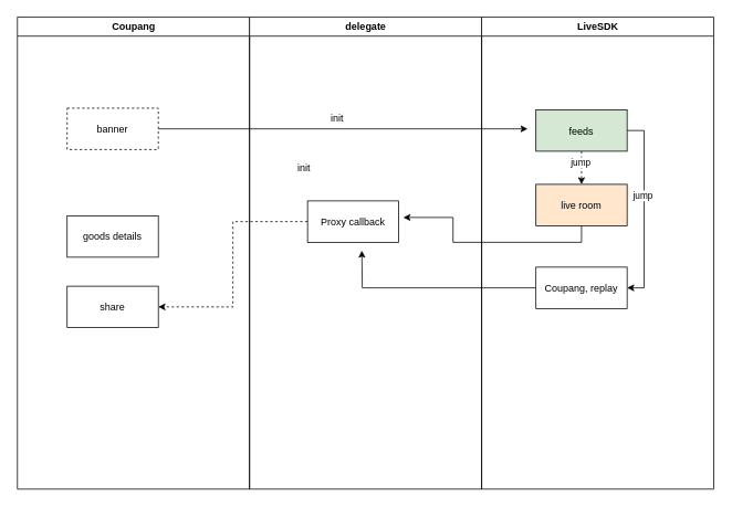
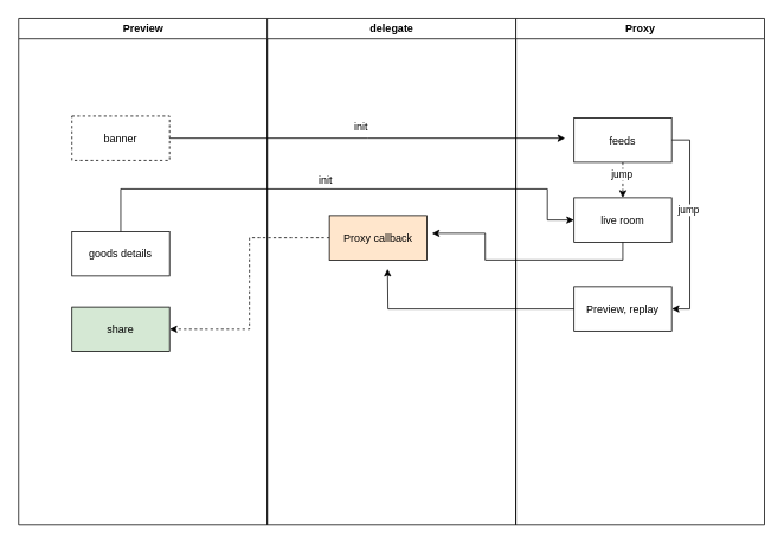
  <mxCell id="0" />
  <mxCell id="1" parent="0" />
- <mxCell id="2" value="Coupang" style="swimlane;whiteSpace=wrap" parent="1" vertex="1"><mxGeometry x="20.5" y="20" width="280" height="570" as="geometry" /></mxCell>
+ <mxCell id="2" value="Preview" style="swimlane;whiteSpace=wrap" parent="1" vertex="1"><mxGeometry x="20.5" y="20" width="280" height="570" as="geometry" /></mxCell>
  <mxCell id="3" value="banner" style="dashed=1;" parent="2" vertex="1"><mxGeometry x="60" y="110" width="110" height="50" as="geometry" /></mxCell>
  <mxCell id="4" value="goods details" style="" parent="2" vertex="1"><mxGeometry x="60" y="240" width="110" height="50" as="geometry" /></mxCell>
- <mxCell id="5" value="share" style="" parent="2" vertex="1"><mxGeometry x="60" y="325" width="110" height="50" as="geometry" /></mxCell>
+ <mxCell id="5" value="share" style="fillColor=#d5e8d4;" parent="2" vertex="1"><mxGeometry x="60" y="325" width="110" height="50" as="geometry" /></mxCell>
  <mxCell id="6" value="delegate" style="swimlane;whiteSpace=wrap" parent="1" vertex="1"><mxGeometry x="300.5" y="20" width="280" height="570" as="geometry" /></mxCell>
- <mxCell id="7" value="Proxy callback" style="verticalAlign=middle;align=center;" parent="6" vertex="1"><mxGeometry x="70" y="222" width="110" height="50" as="geometry" /></mxCell>
- <mxCell id="8" value="LiveSDK" style="swimlane;whiteSpace=wrap" parent="1" vertex="1"><mxGeometry x="580.5" y="20" width="280" height="570" as="geometry" /></mxCell>
+ <mxCell id="7" value="Proxy callback" style="verticalAlign=middle;align=center;fillColor=#ffe6cc;" parent="6" vertex="1"><mxGeometry x="70" y="222" width="110" height="50" as="geometry" /></mxCell>
+ <mxCell id="8" value="Proxy" style="swimlane;whiteSpace=wrap" parent="1" vertex="1"><mxGeometry x="580.5" y="20" width="280" height="570" as="geometry" /></mxCell>
  <mxCell id="9" style="edgeStyle=orthogonalEdgeStyle;rounded=0;orthogonalLoop=1;jettySize=auto;html=1;entryX=0.5;entryY=0;entryDx=0;entryDy=0;dashed=1;" edge="1" parent="8" source="13" target="14"><mxGeometry relative="1" as="geometry" /></mxCell>
  <mxCell id="10" value="jump" style="edgeLabel;html=1;align=center;verticalAlign=middle;resizable=0;points=[];" vertex="1" connectable="0" parent="9"><mxGeometry x="-0.35" y="-2" relative="1" as="geometry"><mxPoint as="offset" /></mxGeometry></mxCell>
  <mxCell id="11" style="edgeStyle=orthogonalEdgeStyle;rounded=0;orthogonalLoop=1;jettySize=auto;html=1;entryX=1;entryY=0.5;entryDx=0;entryDy=0;" edge="1" parent="8" source="13" target="15"><mxGeometry relative="1" as="geometry"><Array as="points"><mxPoint x="196" y="137" /><mxPoint x="196" y="327" /></Array></mxGeometry></mxCell>
  <mxCell id="12" value="jump" style="edgeLabel;html=1;align=center;verticalAlign=middle;resizable=0;points=[];" vertex="1" connectable="0" parent="11"><mxGeometry x="-0.139" y="-2" relative="1" as="geometry"><mxPoint as="offset" /></mxGeometry></mxCell>
- <mxCell id="13" value="feeds" style="fillColor=#d5e8d4;" parent="8" vertex="1"><mxGeometry x="65.5" y="112" width="110" height="50" as="geometry" /></mxCell>
- <mxCell id="14" value="live room" style="fillColor=#ffe6cc;" parent="8" vertex="1"><mxGeometry x="65.5" y="202" width="110" height="50" as="geometry" /></mxCell>
- <mxCell id="15" value="Coupang, replay" style="" parent="8" vertex="1"><mxGeometry x="65.5" y="302" width="110" height="50" as="geometry" /></mxCell>
+ <mxCell id="13" value="feeds" style="" parent="8" vertex="1"><mxGeometry x="65.5" y="112" width="110" height="50" as="geometry" /></mxCell>
+ <mxCell id="14" value="live room" style="" parent="8" vertex="1"><mxGeometry x="65.5" y="202" width="110" height="50" as="geometry" /></mxCell>
+ <mxCell id="15" value="Preview, replay" style="" parent="8" vertex="1"><mxGeometry x="65.5" y="302" width="110" height="50" as="geometry" /></mxCell>
  <mxCell id="16" style="edgeStyle=orthogonalEdgeStyle;rounded=0;orthogonalLoop=1;jettySize=auto;html=1;" edge="1" parent="1" source="3"><mxGeometry relative="1" as="geometry"><mxPoint x="636" y="155" as="targetPoint" /></mxGeometry></mxCell>
  <mxCell id="17" value="init" style="text;html=1;align=center;verticalAlign=middle;resizable=0;points=[];autosize=1;" vertex="1" parent="1"><mxGeometry x="391" y="132" width="30" height="20" as="geometry" /></mxCell>
+ <mxCell id="18" style="edgeStyle=orthogonalEdgeStyle;rounded=0;orthogonalLoop=1;jettySize=auto;html=1;entryX=0;entryY=0.5;entryDx=0;entryDy=0;" edge="1" parent="1" source="4" target="14"><mxGeometry relative="1" as="geometry"><Array as="points"><mxPoint x="136" y="212" /><mxPoint x="616" y="212" /><mxPoint x="616" y="247" /></Array></mxGeometry></mxCell>
  <mxCell id="19" style="edgeStyle=orthogonalEdgeStyle;rounded=0;orthogonalLoop=1;jettySize=auto;html=1;" edge="1" parent="1" source="14"><mxGeometry relative="1" as="geometry"><mxPoint x="486" y="262" as="targetPoint" /><Array as="points"><mxPoint x="701" y="292" /><mxPoint x="546" y="292" /><mxPoint x="546" y="262" /></Array></mxGeometry></mxCell>
  <mxCell id="20" value="init" style="text;html=1;align=center;verticalAlign=middle;resizable=0;points=[];autosize=1;" vertex="1" parent="1"><mxGeometry x="351" y="192" width="30" height="20" as="geometry" /></mxCell>
  <mxCell id="21" style="edgeStyle=orthogonalEdgeStyle;rounded=0;orthogonalLoop=1;jettySize=auto;html=1;" edge="1" parent="1" source="15"><mxGeometry relative="1" as="geometry"><mxPoint x="436" y="302" as="targetPoint" /></mxGeometry></mxCell>
  <mxCell id="22" style="edgeStyle=orthogonalEdgeStyle;rounded=0;orthogonalLoop=1;jettySize=auto;html=1;entryX=1;entryY=0.5;entryDx=0;entryDy=0;dashed=1;" edge="1" parent="1" source="7" target="5"><mxGeometry relative="1" as="geometry" /></mxCell>
